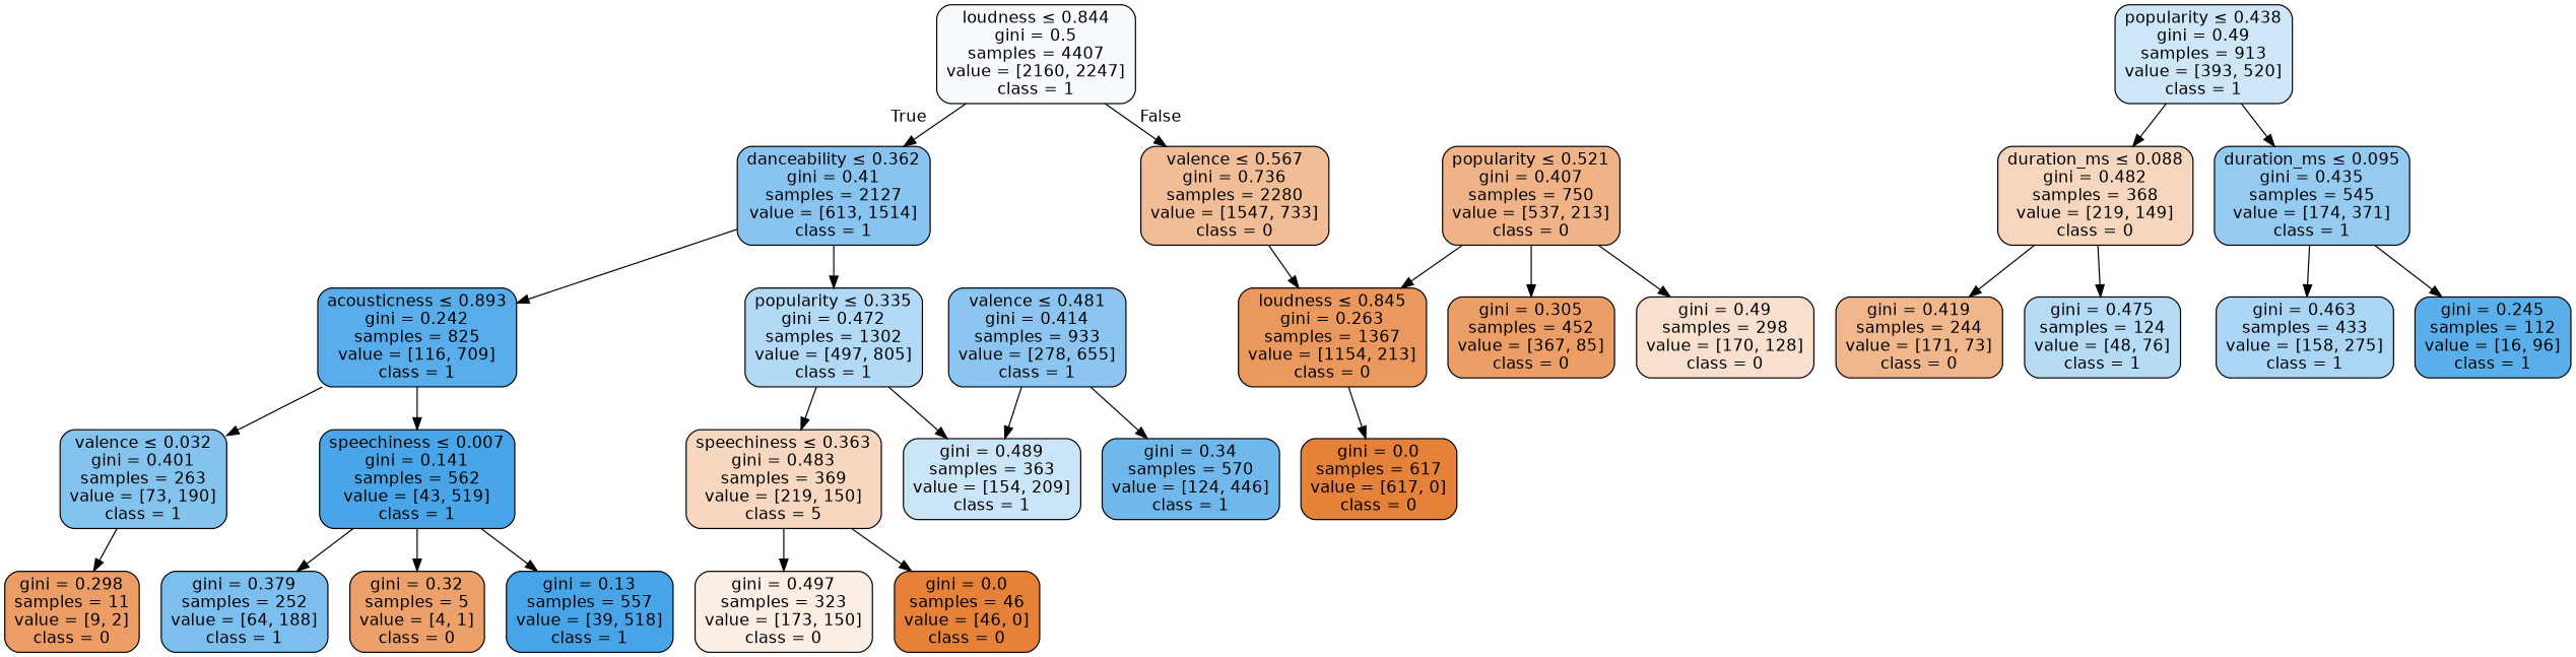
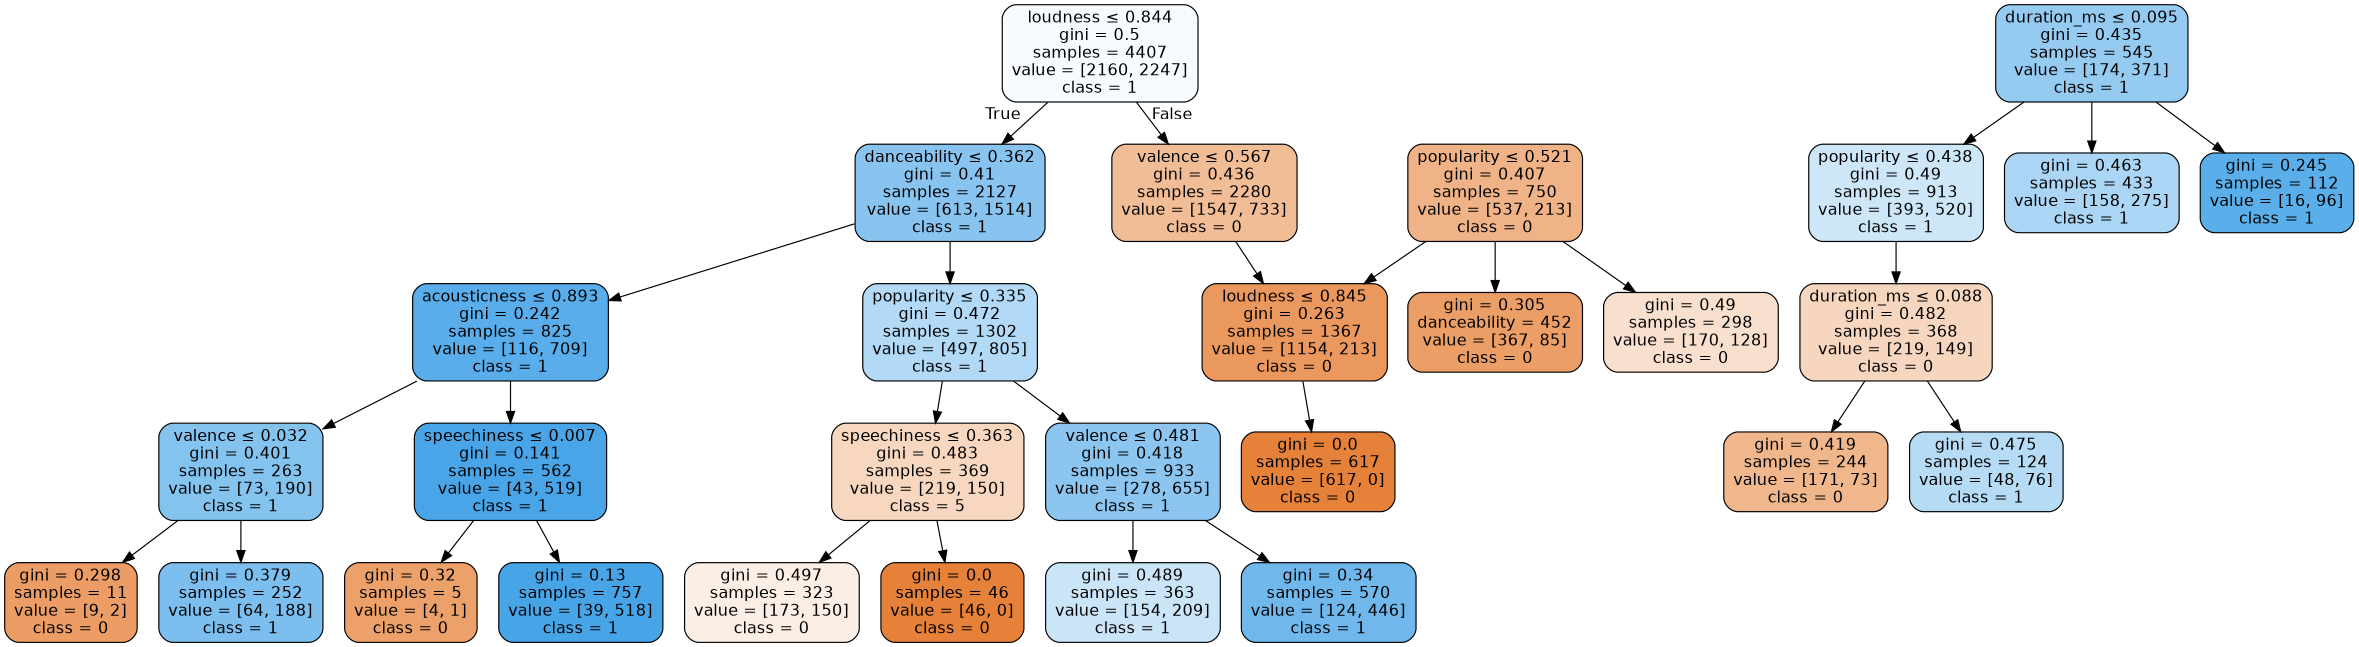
  digraph {
    node [color=black fillcolor="#e58139ff" fontname=helvetica shape=box style="filled, rounded"]
    edge [fontname=helvetica]
    n1 [fillcolor="#399de50a" label=<loudness &le; 0.844<br/>gini = 0.5<br/>samples = 4407<br/>value = [2160, 2247]<br/>class = 1>]
    n2 [fillcolor="#399de598" label=<danceability &le; 0.362<br/>gini = 0.41<br/>samples = 2127<br/>value = [613, 1514]<br/>class = 1>]
-   n3 [fillcolor="#e5813986" label=<valence &le; 0.567<br/>gini = 0.736<br/>samples = 2280<br/>value = [1547, 733]<br/>class = 0>]
+   n3 [fillcolor="#e5813986" label=<valence &le; 0.567<br/>gini = 0.436<br/>samples = 2280<br/>value = [1547, 733]<br/>class = 0>]
    n4 [fillcolor="#399de5d5" label=<acousticness &le; 0.893<br/>gini = 0.242<br/>samples = 825<br/>value = [116, 709]<br/>class = 1>]
    n5 [fillcolor="#399de562" label=<popularity &le; 0.335<br/>gini = 0.472<br/>samples = 1302<br/>value = [497, 805]<br/>class = 1>]
    n6 [fillcolor="#e58139d0" label=<loudness &le; 0.845<br/>gini = 0.263<br/>samples = 1367<br/>value = [1154, 213]<br/>class = 0>]
    n7 [fillcolor="#399de59d" label=<valence &le; 0.032<br/>gini = 0.401<br/>samples = 263<br/>value = [73, 190]<br/>class = 1>]
    n8 [fillcolor="#399de5ea" label=<speechiness &le; 0.007<br/>gini = 0.141<br/>samples = 562<br/>value = [43, 519]<br/>class = 1>]
    n9 [fillcolor="#e5813950" label=<speechiness &le; 0.363<br/>gini = 0.483<br/>samples = 369<br/>value = [219, 150]<br/>class = 5>]
-   n10 [fillcolor="#399de593" label=<valence &le; 0.481<br/>gini = 0.414<br/>samples = 933<br/>value = [278, 655]<br/>class = 1>]
+   n10 [fillcolor="#399de593" label=<valence &le; 0.481<br/>gini = 0.418<br/>samples = 933<br/>value = [278, 655]<br/>class = 1>]
    n11 [fillcolor="#e58139c6" label=<gini = 0.298<br/>samples = 11<br/>value = [9, 2]<br/>class = 0>]
    n12 [fillcolor="#399de5a8" label=<gini = 0.379<br/>samples = 252<br/>value = [64, 188]<br/>class = 1>]
    n13 [fillcolor="#e58139bf" label=<gini = 0.32<br/>samples = 5<br/>value = [4, 1]<br/>class = 0>]
-   n14 [fillcolor="#399de5ec" label=<gini = 0.13<br/>samples = 557<br/>value = [39, 518]<br/>class = 1>]
+   n14 [fillcolor="#399de5ec" label=<gini = 0.13<br/>samples = 757<br/>value = [39, 518]<br/>class = 1>]
    n15 [fillcolor="#e5813922" label=<gini = 0.497<br/>samples = 323<br/>value = [173, 150]<br/>class = 0>]
    n16 [label=<gini = 0.0<br/>samples = 46<br/>value = [46, 0]<br/>class = 0>]
    n17 [fillcolor="#399de543" label=<gini = 0.489<br/>samples = 363<br/>value = [154, 209]<br/>class = 1>]
    n18 [fillcolor="#399de5b8" label=<gini = 0.34<br/>samples = 570<br/>value = [124, 446]<br/>class = 1>]
    n19 [label=<gini = 0.0<br/>samples = 617<br/>value = [617, 0]<br/>class = 0>]
    n20 [fillcolor="#399de53e" label=<popularity &le; 0.438<br/>gini = 0.49<br/>samples = 913<br/>value = [393, 520]<br/>class = 1>]
    n21 [fillcolor="#e5813952" label=<duration_ms &le; 0.088<br/>gini = 0.482<br/>samples = 368<br/>value = [219, 149]<br/>class = 0>]
    n22 [fillcolor="#399de587" label=<duration_ms &le; 0.095<br/>gini = 0.435<br/>samples = 545<br/>value = [174, 371]<br/>class = 1>]
    n23 [fillcolor="#e581399a" label=<popularity &le; 0.521<br/>gini = 0.407<br/>samples = 750<br/>value = [537, 213]<br/>class = 0>]
-   n24 [fillcolor="#e58139c4" label=<gini = 0.305<br/>samples = 452<br/>value = [367, 85]<br/>class = 0>]
+   n24 [fillcolor="#e58139c4" label=<gini = 0.305<br/>danceability = 452<br/>value = [367, 85]<br/>class = 0>]
    n25 [fillcolor="#e581393f" label=<gini = 0.49<br/>samples = 298<br/>value = [170, 128]<br/>class = 0>]
    n26 [fillcolor="#e5813992" label=<gini = 0.419<br/>samples = 244<br/>value = [171, 73]<br/>class = 0>]
    n27 [fillcolor="#399de55e" label=<gini = 0.475<br/>samples = 124<br/>value = [48, 76]<br/>class = 1>]
    n28 [fillcolor="#399de56c" label=<gini = 0.463<br/>samples = 433<br/>value = [158, 275]<br/>class = 1>]
    n29 [fillcolor="#399de5d4" label=<gini = 0.245<br/>samples = 112<br/>value = [16, 96]<br/>class = 1>]
    n1 -> n2 [headlabel=True labelangle=45 labeldistance=2.5]
    n1 -> n3 [headlabel=False labelangle=-45 labeldistance=2.5]
    n2 -> n4
    n2 -> n5
    n3 -> n6
    n4 -> n7
    n4 -> n8
    n5 -> n9
-   n5 -> n17
+   n5 -> n10
    n6 -> n19
    n7 -> n11
-   n8 -> n12
+   n7 -> n12
    n8 -> n13
    n8 -> n14
    n9 -> n15
    n9 -> n16
    n10 -> n17
    n10 -> n18
    n20 -> n21
-   n20 -> n22
+   n22 -> n20
    n21 -> n26
    n21 -> n27
    n22 -> n28
    n22 -> n29
    n23 -> n6
    n23 -> n24
    n23 -> n25
  }
